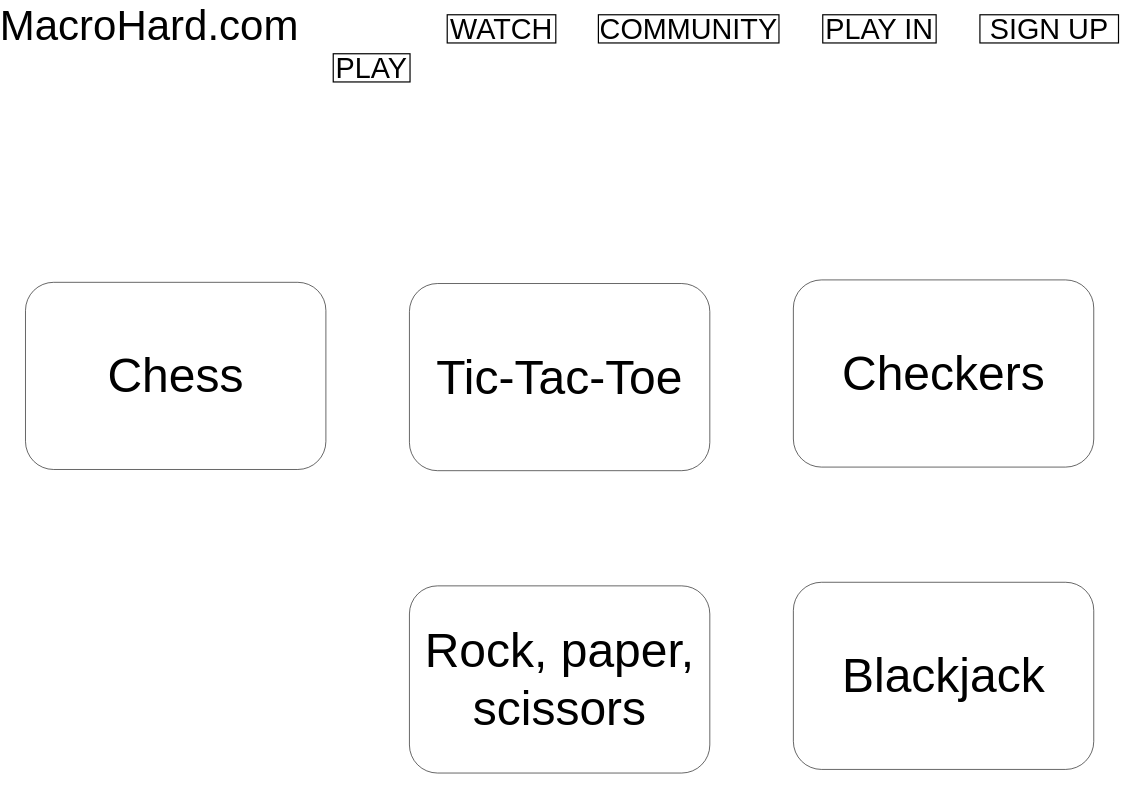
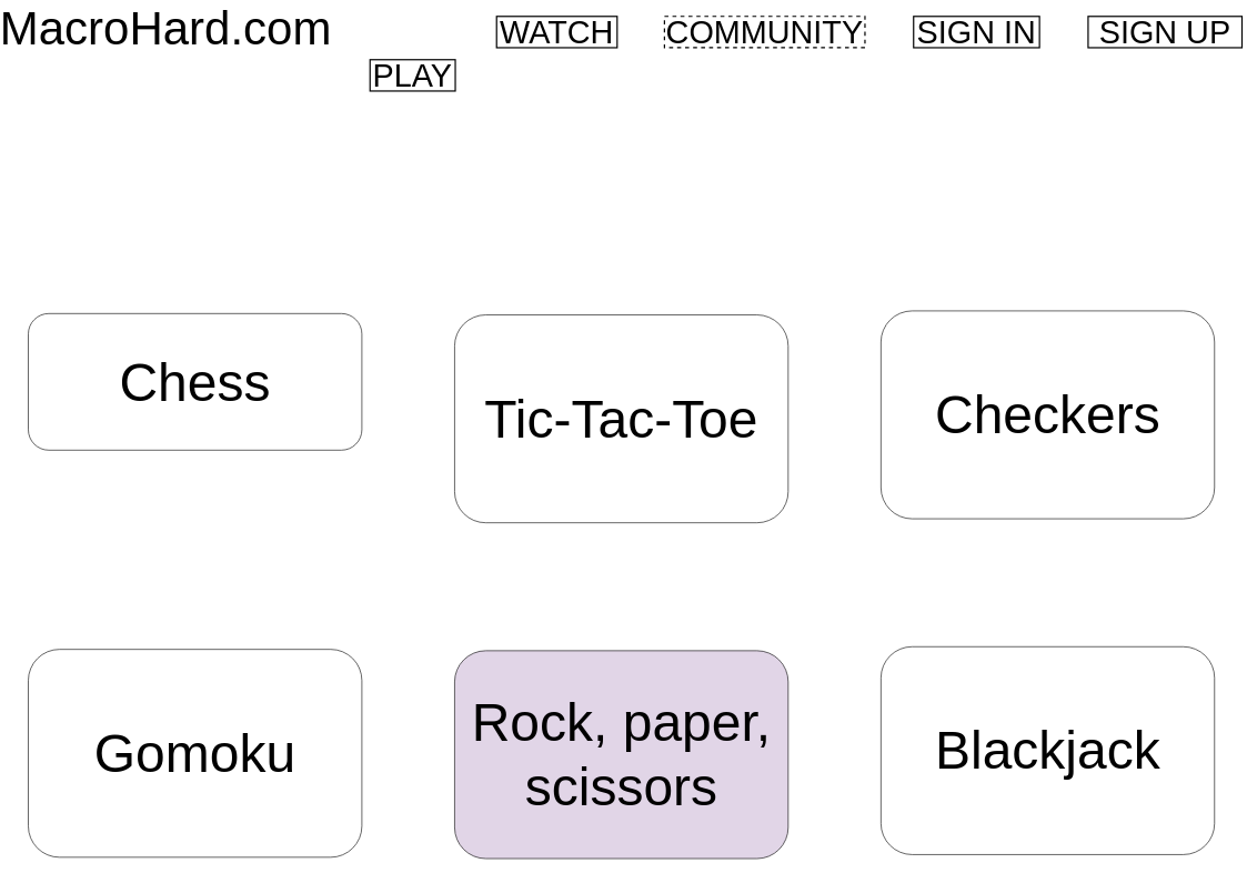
  <mxCell id="0" />
  <mxCell id="1" parent="0" />
  <mxCell id="2" value="WATCH" style="rounded=0;whiteSpace=wrap;html=1;fontSize=48;fillColor=none;gradientColor=#ffffff;strokeColor=default;glass=0;sketch=0;shadow=0;perimeterSpacing=0;strokeWidth=2;" parent="1" vertex="1"><mxGeometry x="723" y="20" width="181" height="47" as="geometry" /></mxCell>
  <mxCell id="3" value="MacroHard.com" style="text;html=1;strokeColor=none;fillColor=none;align=center;verticalAlign=middle;whiteSpace=wrap;rounded=0;fontSize=70;" parent="1" vertex="1"><mxGeometry x="195.88" y="23" width="61" height="30" as="geometry" /></mxCell>
  <mxCell id="4" value="PLAY" style="rounded=0;whiteSpace=wrap;html=1;fontSize=48;fillColor=none;gradientColor=#ffffff;strokeColor=default;glass=0;sketch=0;shadow=0;perimeterSpacing=0;strokeWidth=2;" parent="1" vertex="1"><mxGeometry x="533" y="85" width="128" height="47" as="geometry" /></mxCell>
- <mxCell id="5" value="PLAY IN" style="rounded=0;whiteSpace=wrap;html=1;fontSize=48;fillColor=none;gradientColor=#ffffff;strokeColor=default;glass=0;sketch=0;shadow=0;perimeterSpacing=0;strokeWidth=2;" parent="1" vertex="1"><mxGeometry x="1349" y="20" width="189" height="47" as="geometry" /></mxCell>
- <mxCell id="6" value="COMMUNITY" style="rounded=0;whiteSpace=wrap;html=1;fontSize=48;fillColor=none;gradientColor=#ffffff;strokeColor=default;glass=0;sketch=0;shadow=0;perimeterSpacing=0;strokeWidth=2;" parent="1" vertex="1"><mxGeometry x="975" y="20" width="301" height="47" as="geometry" /></mxCell>
- <mxCell id="7" value="Chess" style="rounded=1;whiteSpace=wrap;html=1;fontSize=80;" vertex="1" parent="1"><mxGeometry x="20" y="466" width="500.75" height="312" as="geometry" /></mxCell>
+ <mxCell id="5" value="SIGN IN" style="rounded=0;whiteSpace=wrap;html=1;fontSize=48;fillColor=none;gradientColor=#ffffff;strokeColor=default;glass=0;sketch=0;shadow=0;perimeterSpacing=0;strokeWidth=2;" parent="1" vertex="1"><mxGeometry x="1349" y="20" width="189" height="47" as="geometry" /></mxCell>
+ <mxCell id="6" value="COMMUNITY" style="rounded=0;whiteSpace=wrap;html=1;fontSize=48;fillColor=none;gradientColor=#ffffff;strokeColor=default;glass=0;sketch=0;shadow=0;perimeterSpacing=0;strokeWidth=2;dashed=1;" parent="1" vertex="1"><mxGeometry x="975" y="20" width="301" height="47" as="geometry" /></mxCell>
+ <mxCell id="7" value="Chess" style="rounded=1;whiteSpace=wrap;html=1;fontSize=80;" vertex="1" parent="1"><mxGeometry x="20" y="466" width="500.75" height="205" as="geometry" /></mxCell>
  <mxCell id="8" value="Tic-Tac-Toe" style="rounded=1;whiteSpace=wrap;html=1;fontSize=80;" vertex="1" parent="1"><mxGeometry x="660" y="468" width="500.75" height="312" as="geometry" /></mxCell>
  <mxCell id="9" value="Checkers" style="rounded=1;whiteSpace=wrap;html=1;fontSize=80;" vertex="1" parent="1"><mxGeometry x="1300" y="462" width="500.75" height="312" as="geometry" /></mxCell>
- <mxCell id="11" value="Rock, paper, scissors" style="rounded=1;whiteSpace=wrap;html=1;fontSize=80;" vertex="1" parent="1"><mxGeometry x="660" y="972" width="500.75" height="312" as="geometry" /></mxCell>
+ <mxCell id="10" value="Gomoku" style="rounded=1;whiteSpace=wrap;html=1;fontSize=80;" vertex="1" parent="1"><mxGeometry x="20" y="970" width="500.75" height="312" as="geometry" /></mxCell>
+ <mxCell id="11" value="Rock, paper, scissors" style="rounded=1;whiteSpace=wrap;html=1;fontSize=80;fillColor=#e1d5e7;" vertex="1" parent="1"><mxGeometry x="660" y="972" width="500.75" height="312" as="geometry" /></mxCell>
  <mxCell id="12" value="Blackjack" style="rounded=1;whiteSpace=wrap;html=1;fontSize=80;" vertex="1" parent="1"><mxGeometry x="1300" y="966" width="500.75" height="312" as="geometry" /></mxCell>
  <mxCell id="13" value="SIGN UP" style="rounded=0;whiteSpace=wrap;html=1;fontSize=48;fillColor=none;gradientColor=#ffffff;strokeColor=default;glass=0;sketch=0;shadow=0;perimeterSpacing=0;strokeWidth=2;" vertex="1" parent="1"><mxGeometry x="1611" y="20" width="231" height="47" as="geometry" /></mxCell>
